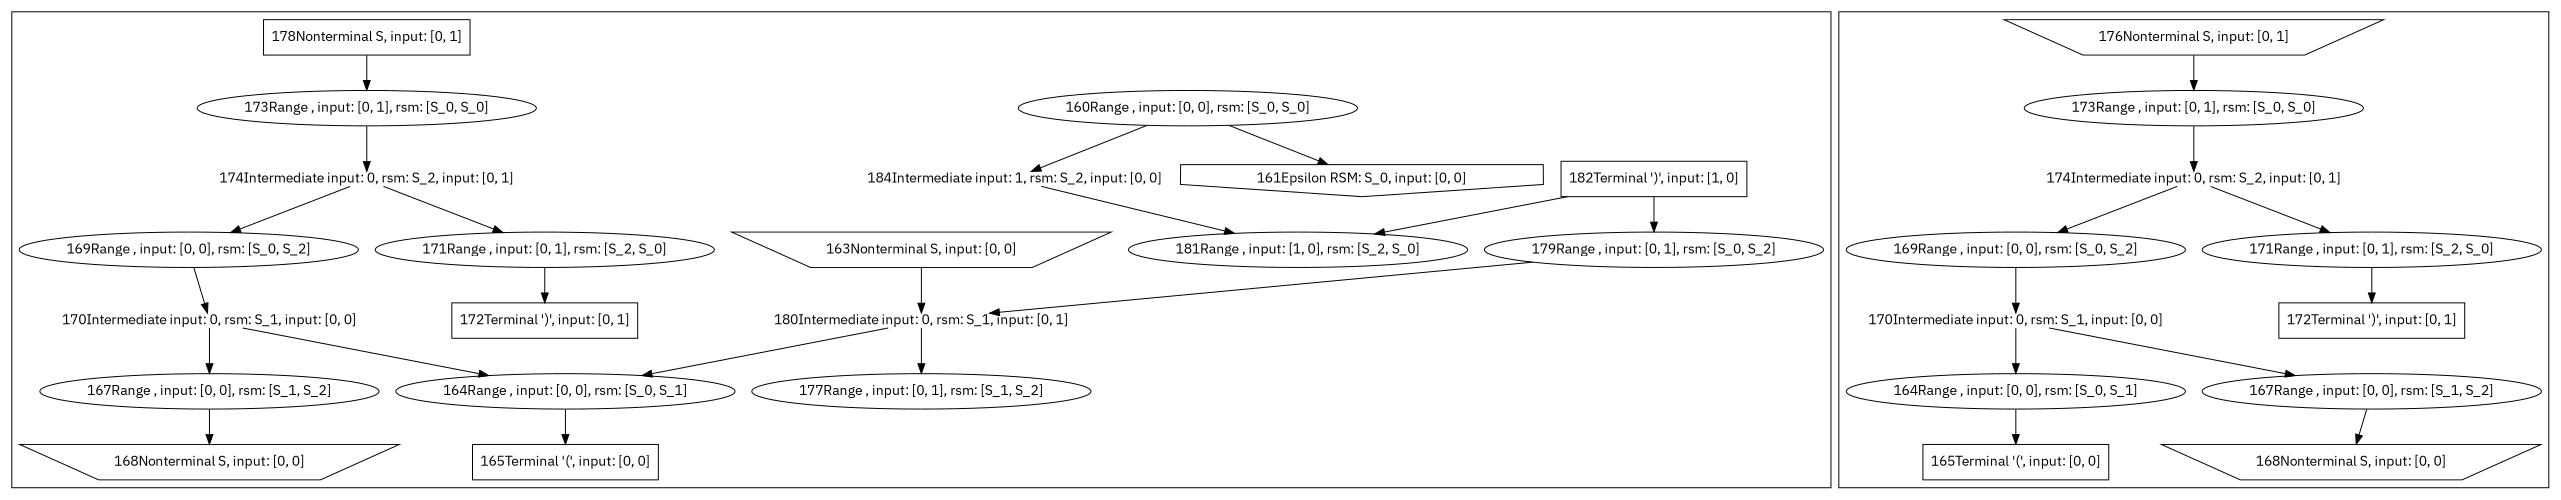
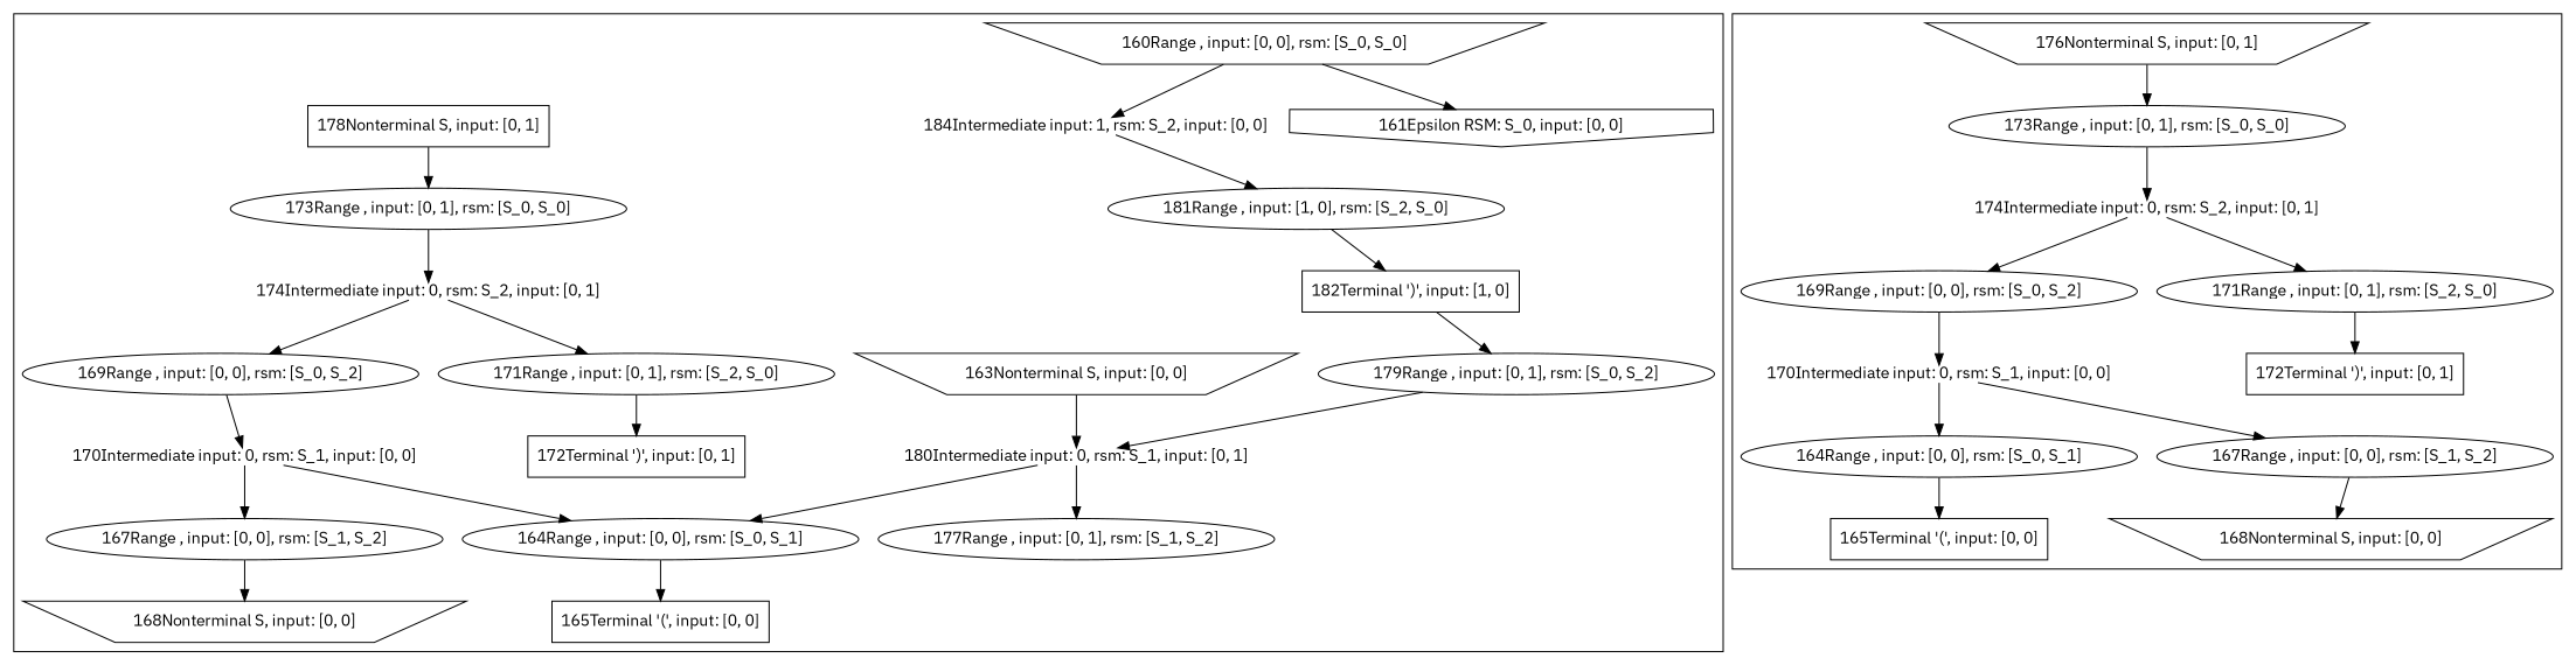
  digraph {
    fontname="IBM Plex Sans"
    labelloc=t
    node [fontname="IBM Plex Sans" shape=ellipse]
    edge [fontname="IBM Plex Sans"]
-   n1 [label="160Range , input: [0, 0], rsm: [S_0, S_0]"]
+   n1 [label="160Range , input: [0, 0], rsm: [S_0, S_0]" shape=invtrapezium]
    n2 [label="161Epsilon RSM: S_0, input: [0, 0]" shape=invhouse]
    n3 [label="184Intermediate input: 1, rsm: S_2, input: [0, 0]" shape=plain]
    n4 [label="163Nonterminal S, input: [0, 0]" shape=invtrapezium]
    n5 [label="164Range , input: [0, 0], rsm: [S_0, S_1]"]
    n6 [label="165Terminal '(', input: [0, 0]" shape=rectangle]
    n7 [label="167Range , input: [0, 0], rsm: [S_1, S_2]"]
    n8 [label="168Nonterminal S, input: [0, 0]" shape=invtrapezium]
    n9 [label="169Range , input: [0, 0], rsm: [S_0, S_2]"]
    n10 [label="170Intermediate input: 0, rsm: S_1, input: [0, 0]" shape=plain]
    n11 [label="171Range , input: [0, 1], rsm: [S_2, S_0]"]
    n12 [label="172Terminal ')', input: [0, 1]" shape=rectangle]
    n13 [label="173Range , input: [0, 1], rsm: [S_0, S_0]"]
    n14 [label="174Intermediate input: 0, rsm: S_2, input: [0, 1]" shape=plain]
    n15 [label="177Range , input: [0, 1], rsm: [S_1, S_2]"]
    n16 [label="178Nonterminal S, input: [0, 1]" shape=box]
    n17 [label="179Range , input: [0, 1], rsm: [S_0, S_2]"]
    n18 [label="180Intermediate input: 0, rsm: S_1, input: [0, 1]" shape=plain]
    n19 [label="181Range , input: [1, 0], rsm: [S_2, S_0]"]
    n20 [label="182Terminal ')', input: [1, 0]" shape=rectangle]
    n21 [label="164Range , input: [0, 0], rsm: [S_0, S_1]"]
    n22 [label="165Terminal '(', input: [0, 0]" shape=rectangle]
    n23 [label="167Range , input: [0, 0], rsm: [S_1, S_2]"]
    n24 [label="168Nonterminal S, input: [0, 0]" shape=invtrapezium]
    n25 [label="169Range , input: [0, 0], rsm: [S_0, S_2]"]
    n26 [label="170Intermediate input: 0, rsm: S_1, input: [0, 0]" shape=plain]
    n27 [label="171Range , input: [0, 1], rsm: [S_2, S_0]"]
    n28 [label="172Terminal ')', input: [0, 1]" shape=rectangle]
    n29 [label="173Range , input: [0, 1], rsm: [S_0, S_0]"]
    n30 [label="174Intermediate input: 0, rsm: S_2, input: [0, 1]" shape=plain]
    n31 [label="176Nonterminal S, input: [0, 1]" shape=invtrapezium]
    subgraph cluster_1 {
      n1
      n2
      n3
      n4
      n5
      n6
      n7
      n8
      n9
      n10
      n11
      n12
      n13
      n14
      n15
      n16
      n17
      n18
      n19
      n20
    }
    subgraph cluster_2 {
      n21
      n22
      n23
      n24
      n25
      n26
      n27
      n28
      n29
      n30
      n31
    }
    n1 -> n2
    n1 -> n3
    n3 -> n19
    n4 -> n18
    n5 -> n6
    n7 -> n8
    n9 -> n10
    n10 -> n5
    n10 -> n7
    n11 -> n12
    n13 -> n14
    n14 -> n9
    n14 -> n11
    n16 -> n13
    n17 -> n18
    n18 -> n5
    n18 -> n15
-   n20 -> n19
+   n19 -> n20
    n20 -> n17
    n21 -> n22
    n23 -> n24
    n25 -> n26
    n26 -> n21
    n26 -> n23
    n27 -> n28
    n29 -> n30
    n30 -> n25
    n30 -> n27
    n31 -> n29
  }
